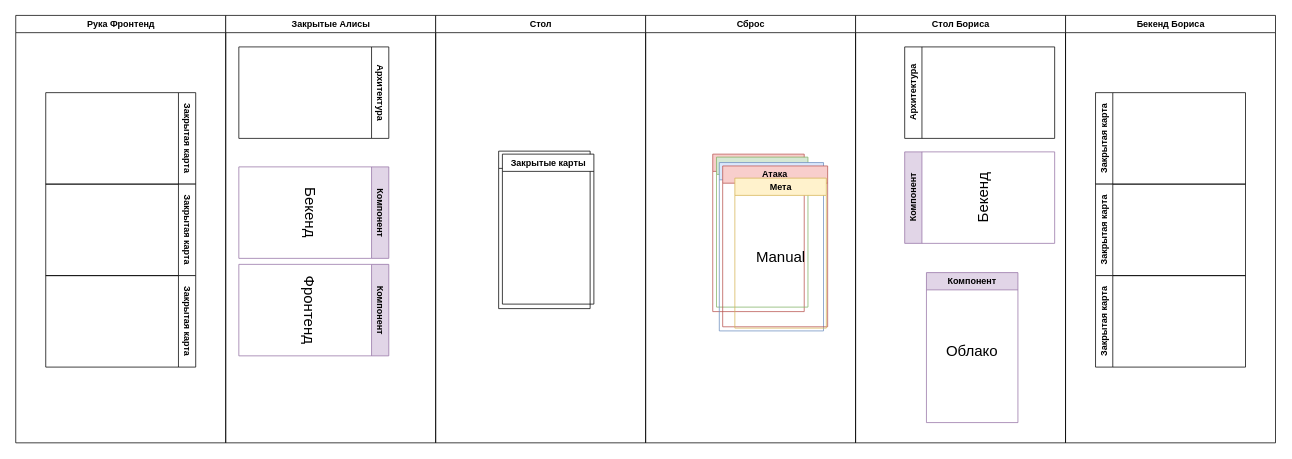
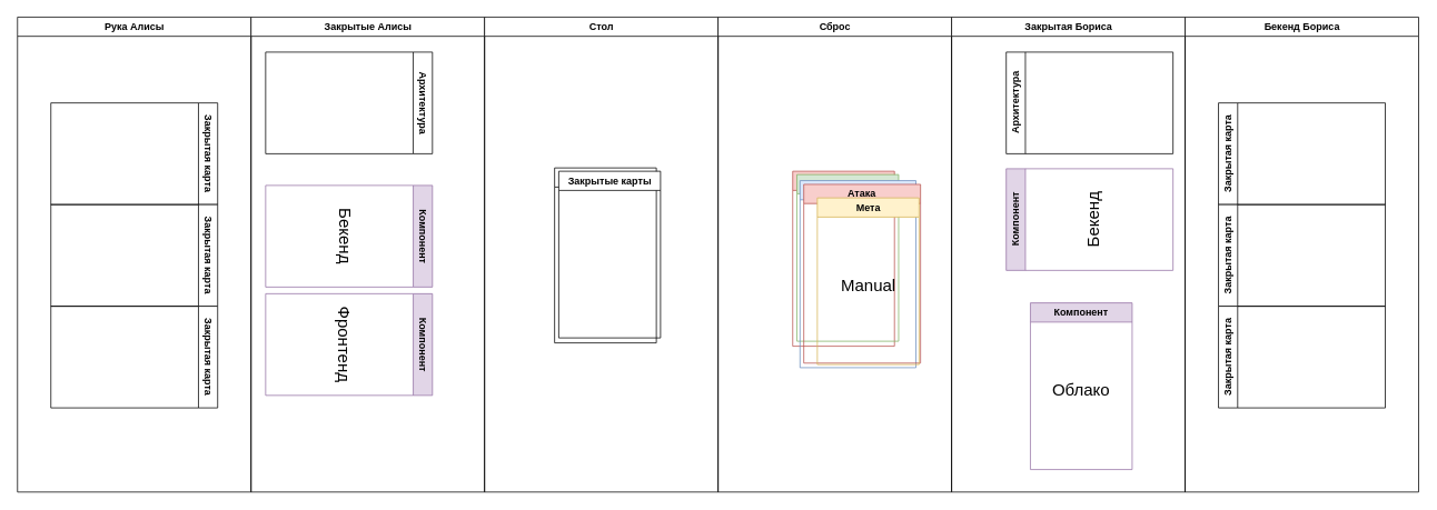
  <mxCell id="0" />
  <mxCell id="1" parent="0" />
- <mxCell id="2" value="Рука Фронтенд" style="swimlane;whiteSpace=wrap" parent="1" vertex="1"><mxGeometry x="20.5" y="20" width="280" height="570" as="geometry" /></mxCell>
+ <mxCell id="2" value="Рука Алисы" style="swimlane;whiteSpace=wrap" parent="1" vertex="1"><mxGeometry x="20.5" y="20" width="280" height="570" as="geometry" /></mxCell>
  <mxCell id="3" value="&lt;div&gt;Закрытая карта&lt;/div&gt;" style="swimlane;horizontal=0;whiteSpace=wrap;html=1;rotation=-180;" parent="2" vertex="1"><mxGeometry x="40" y="103" width="200" height="122" as="geometry" /></mxCell>
  <mxCell id="4" value="&lt;div&gt;Закрытая карта&lt;/div&gt;" style="swimlane;horizontal=0;whiteSpace=wrap;html=1;rotation=-180;" parent="2" vertex="1"><mxGeometry x="40" y="225" width="200" height="122" as="geometry" /></mxCell>
  <mxCell id="5" value="&lt;div&gt;Закрытая карта&lt;/div&gt;" style="swimlane;horizontal=0;whiteSpace=wrap;html=1;rotation=-180;" parent="2" vertex="1"><mxGeometry x="40" y="347" width="200" height="122" as="geometry" /></mxCell>
  <mxCell id="6" value="Закрытые Алисы" style="swimlane;whiteSpace=wrap" parent="1" vertex="1"><mxGeometry x="300.5" y="20" width="280" height="570" as="geometry" /></mxCell>
  <mxCell id="7" value="&lt;div&gt;Архитектура&lt;/div&gt;" style="swimlane;horizontal=0;whiteSpace=wrap;html=1;rotation=-180;" parent="6" vertex="1"><mxGeometry x="17.5" y="42" width="200" height="122" as="geometry" /></mxCell>
  <mxCell id="8" value="&lt;div&gt;Компонент&lt;/div&gt;" style="swimlane;horizontal=0;whiteSpace=wrap;html=1;rotation=-180;fillColor=#e1d5e7;strokeColor=#9673a6;" parent="6" vertex="1"><mxGeometry x="17.5" y="202" width="200" height="122" as="geometry" /></mxCell>
  <mxCell id="9" value="&lt;div align=&quot;center&quot; style=&quot;font-size: 20px;&quot;&gt;&lt;font style=&quot;font-size: 20px;&quot;&gt;Бекенд&lt;br&gt;&lt;/font&gt;&lt;/div&gt;&lt;div align=&quot;center&quot;&gt;&lt;br&gt;&lt;/div&gt;" style="text;strokeColor=none;fillColor=none;align=center;verticalAlign=middle;spacingLeft=4;spacingRight=4;overflow=hidden;points=[[0,0.5],[1,0.5]];portConstraint=eastwest;rotatable=0;whiteSpace=wrap;html=1;rotation=-270;" parent="8" vertex="1"><mxGeometry x="26" y="46" width="140" height="30" as="geometry" /></mxCell>
  <mxCell id="10" value="&lt;div&gt;Компонент&lt;/div&gt;" style="swimlane;horizontal=0;whiteSpace=wrap;html=1;rotation=-180;fillColor=#e1d5e7;strokeColor=#9673a6;" parent="6" vertex="1"><mxGeometry x="17.5" y="332" width="200" height="122" as="geometry" /></mxCell>
  <mxCell id="11" value="&lt;div align=&quot;center&quot; style=&quot;font-size: 20px;&quot;&gt;&lt;font style=&quot;font-size: 20px;&quot;&gt;Фронтенд&lt;br&gt;&lt;/font&gt;&lt;/div&gt;" style="text;strokeColor=none;fillColor=none;align=center;verticalAlign=middle;spacingLeft=4;spacingRight=4;overflow=hidden;points=[[0,0.5],[1,0.5]];portConstraint=eastwest;rotatable=0;whiteSpace=wrap;html=1;rotation=-270;" parent="10" vertex="1"><mxGeometry x="26" y="46" width="140" height="30" as="geometry" /></mxCell>
  <mxCell id="12" value="Стол" style="swimlane;whiteSpace=wrap" parent="1" vertex="1"><mxGeometry x="580.5" y="20" width="280" height="570" as="geometry" /></mxCell>
  <mxCell id="13" value="&lt;div&gt;Закрытые карты&lt;/div&gt;" style="swimlane;horizontal=0;whiteSpace=wrap;html=1;rotation=90;" parent="12" vertex="1"><mxGeometry x="40" y="225" width="210" height="122" as="geometry" /></mxCell>
  <mxCell id="14" value="&lt;div&gt;Закрытые карты&lt;/div&gt;" style="swimlane;horizontal=0;whiteSpace=wrap;html=1;rotation=90;" parent="13" vertex="1"><mxGeometry x="10" y="-1" width="200" height="122" as="geometry" /></mxCell>
  <mxCell id="15" value="Сброс" style="swimlane;whiteSpace=wrap" parent="1" vertex="1"><mxGeometry x="860.5" y="20" width="280" height="570" as="geometry" /></mxCell>
  <mxCell id="16" value="&lt;div&gt;Закрытые карты&lt;/div&gt;" style="swimlane;horizontal=0;whiteSpace=wrap;html=1;rotation=90;fillColor=#f8cecc;strokeColor=#b85450;" parent="1" vertex="1"><mxGeometry x="906" y="249" width="210" height="122" as="geometry" /></mxCell>
  <mxCell id="17" value="&lt;div&gt;Закрытые карты&lt;/div&gt;" style="swimlane;horizontal=0;whiteSpace=wrap;html=1;rotation=90;fillColor=#d5e8d4;strokeColor=#82b366;" parent="16" vertex="1"><mxGeometry x="10" y="-1" width="200" height="122" as="geometry" /></mxCell>
  <mxCell id="18" value="&lt;div&gt;Закрытые карты&lt;/div&gt;" style="swimlane;horizontal=0;whiteSpace=wrap;html=1;rotation=90;fillColor=#dae8fc;strokeColor=#6c8ebf;" parent="1" vertex="1"><mxGeometry x="916" y="259" width="224.5" height="139" as="geometry" /></mxCell>
  <mxCell id="19" value="Атака" style="swimlane;horizontal=0;whiteSpace=wrap;html=1;rotation=90;fillColor=#f8cecc;strokeColor=#b85450;" parent="18" vertex="1"><mxGeometry x="10" y="-1" width="214.5" height="140" as="geometry" /></mxCell>
  <mxCell id="20" value="Мета" style="swimlane;horizontal=0;whiteSpace=wrap;html=1;rotation=90;fillColor=#fff2cc;strokeColor=#d6b656;" parent="19" vertex="1"><mxGeometry x="14.5" y="18" width="200" height="122" as="geometry" /></mxCell>
  <mxCell id="21" value="&lt;div align=&quot;center&quot; style=&quot;font-size: 20px;&quot;&gt;&lt;font style=&quot;font-size: 20px;&quot;&gt;Manual&lt;/font&gt;&lt;/div&gt;" style="text;strokeColor=none;fillColor=none;align=center;verticalAlign=middle;spacingLeft=4;spacingRight=4;overflow=hidden;points=[[0,0.5],[1,0.5]];portConstraint=eastwest;rotatable=0;whiteSpace=wrap;html=1;rotation=0;" parent="20" vertex="1"><mxGeometry x="30" y="50" width="140" height="30" as="geometry" /></mxCell>
  <mxCell id="22" value="Бекенд Бориса" style="swimlane;whiteSpace=wrap" parent="1" vertex="1"><mxGeometry x="1420.5" y="20" width="280" height="570" as="geometry" /></mxCell>
  <mxCell id="23" value="&lt;div&gt;Закрытая карта&lt;/div&gt;" style="swimlane;horizontal=0;whiteSpace=wrap;html=1;rotation=0;" parent="22" vertex="1"><mxGeometry x="40" y="103" width="200" height="122" as="geometry" /></mxCell>
  <mxCell id="24" value="&lt;div&gt;Закрытая карта&lt;/div&gt;" style="swimlane;horizontal=0;whiteSpace=wrap;html=1;rotation=0;" parent="22" vertex="1"><mxGeometry x="40" y="225" width="200" height="122" as="geometry" /></mxCell>
  <mxCell id="25" value="&lt;div&gt;Закрытая карта&lt;/div&gt;" style="swimlane;horizontal=0;whiteSpace=wrap;html=1;rotation=0;" parent="22" vertex="1"><mxGeometry x="40" y="347" width="200" height="122" as="geometry" /></mxCell>
- <mxCell id="26" value="Стол Бориса" style="swimlane;whiteSpace=wrap" parent="1" vertex="1"><mxGeometry x="1140.5" y="20" width="280" height="570" as="geometry" /></mxCell>
+ <mxCell id="26" value="Закрытая Бориса" style="swimlane;whiteSpace=wrap" parent="1" vertex="1"><mxGeometry x="1140.5" y="20" width="280" height="570" as="geometry" /></mxCell>
  <mxCell id="27" value="&lt;div&gt;Компонент&lt;/div&gt;" style="swimlane;horizontal=0;whiteSpace=wrap;html=1;rotation=0;fillColor=#e1d5e7;strokeColor=#9673a6;" parent="26" vertex="1"><mxGeometry x="65.5" y="182" width="200" height="122" as="geometry" /></mxCell>
  <mxCell id="28" value="&lt;div align=&quot;center&quot; style=&quot;font-size: 20px;&quot;&gt;&lt;font style=&quot;font-size: 20px;&quot;&gt;Бекенд&lt;br&gt;&lt;/font&gt;&lt;/div&gt;&lt;div align=&quot;center&quot;&gt;&lt;br&gt;&lt;/div&gt;" style="text;strokeColor=none;fillColor=none;align=center;verticalAlign=middle;spacingLeft=4;spacingRight=4;overflow=hidden;points=[[0,0.5],[1,0.5]];portConstraint=eastwest;rotatable=0;whiteSpace=wrap;html=1;rotation=-90;" parent="27" vertex="1"><mxGeometry x="34" y="46" width="140" height="30" as="geometry" /></mxCell>
  <mxCell id="29" value="&lt;div&gt;Архитектура&lt;/div&gt;" style="swimlane;horizontal=0;whiteSpace=wrap;html=1;rotation=0;" parent="26" vertex="1"><mxGeometry x="65.5" y="42" width="200" height="122" as="geometry" /></mxCell>
  <mxCell id="30" value="&lt;div&gt;Компонент&lt;/div&gt;" style="swimlane;horizontal=0;whiteSpace=wrap;html=1;rotation=90;fillColor=#e1d5e7;strokeColor=#9673a6;" parent="26" vertex="1"><mxGeometry x="55.5" y="382" width="200" height="122" as="geometry" /></mxCell>
  <mxCell id="31" value="&lt;div align=&quot;center&quot; style=&quot;font-size: 20px;&quot;&gt;&lt;font style=&quot;font-size: 20px;&quot;&gt;Облако&lt;br&gt;&lt;/font&gt;&lt;/div&gt;" style="text;strokeColor=none;fillColor=none;align=center;verticalAlign=middle;spacingLeft=4;spacingRight=4;overflow=hidden;points=[[0,0.5],[1,0.5]];portConstraint=eastwest;rotatable=0;whiteSpace=wrap;html=1;rotation=0;" parent="30" vertex="1"><mxGeometry x="30" y="50" width="140" height="30" as="geometry" /></mxCell>
